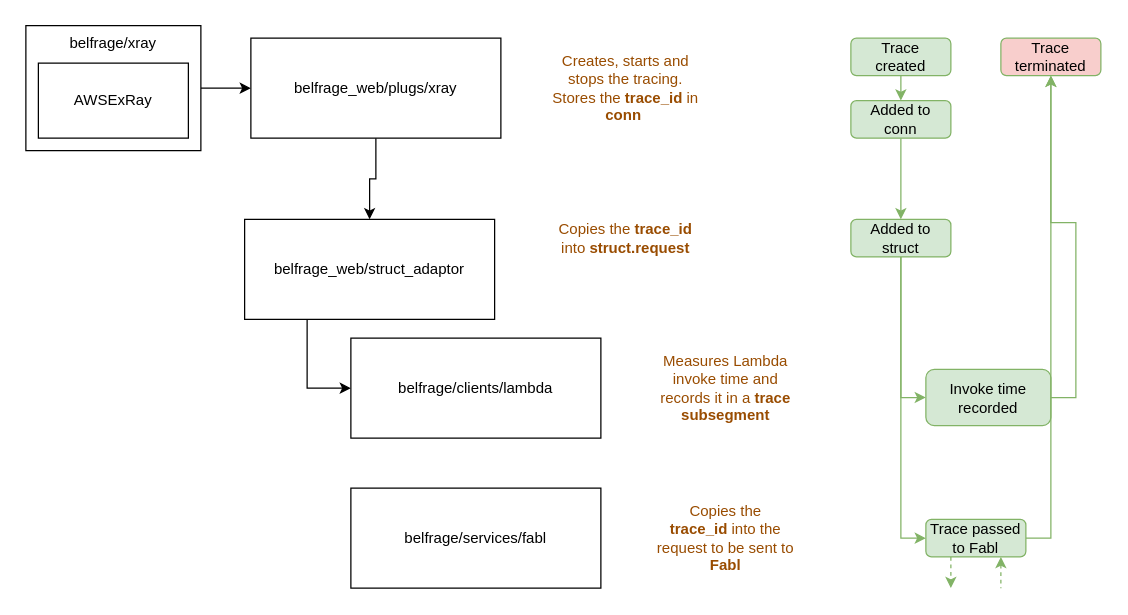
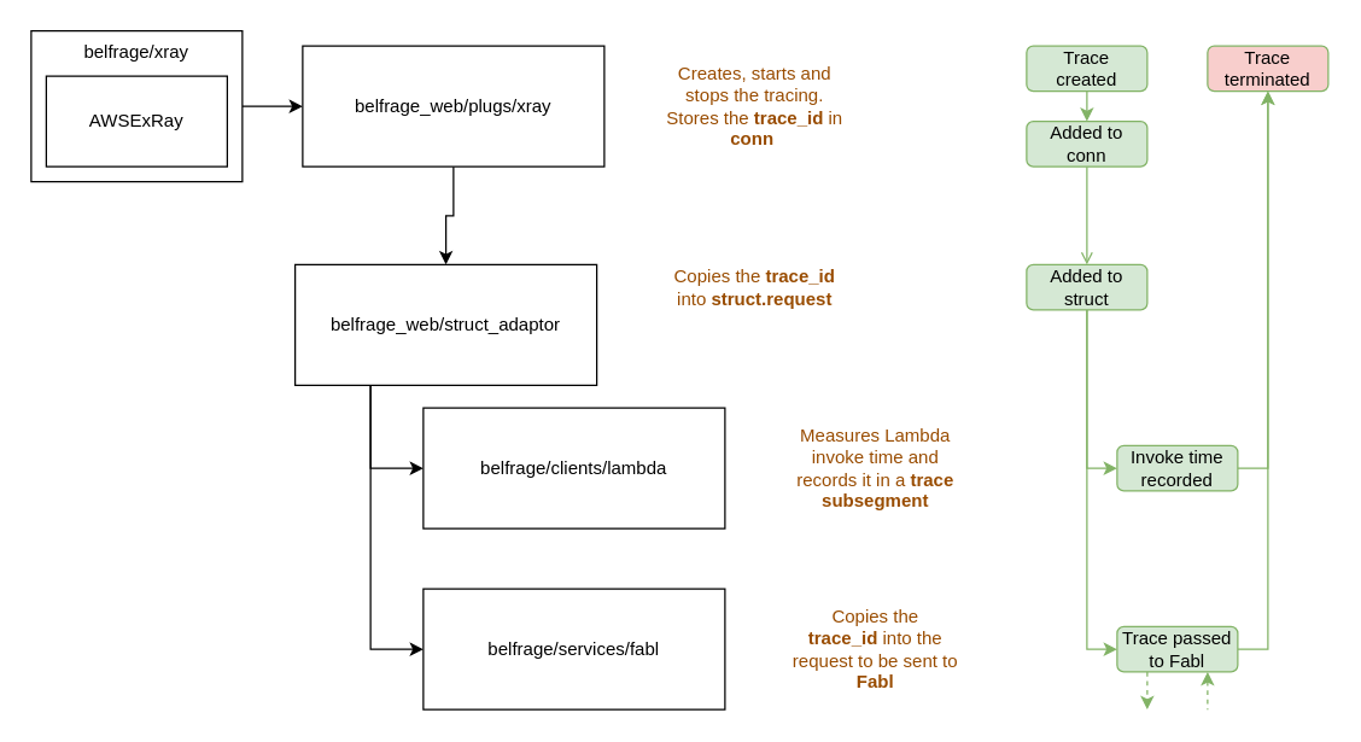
  <mxCell id="0" />
  <mxCell id="1" parent="0" />
  <mxCell id="2" style="edgeStyle=orthogonalEdgeStyle;rounded=0;orthogonalLoop=1;jettySize=auto;html=1;exitX=1;exitY=0.5;exitDx=0;exitDy=0;entryX=0;entryY=0.5;entryDx=0;entryDy=0;" edge="1" parent="1" source="3" target="6"><mxGeometry relative="1" as="geometry" /></mxCell>
  <mxCell id="3" value="belfrage/xray" style="rounded=0;whiteSpace=wrap;html=1;verticalAlign=top;" vertex="1" parent="1"><mxGeometry x="20" y="20" width="140" height="100" as="geometry" /></mxCell>
  <mxCell id="4" value="AWSExRay" style="rounded=0;whiteSpace=wrap;html=1;" vertex="1" parent="1"><mxGeometry x="30" y="50" width="120" height="60" as="geometry" /></mxCell>
  <mxCell id="5" style="edgeStyle=orthogonalEdgeStyle;rounded=0;orthogonalLoop=1;jettySize=auto;html=1;exitX=0.5;exitY=1;exitDx=0;exitDy=0;entryX=0.5;entryY=0;entryDx=0;entryDy=0;" edge="1" parent="1" source="6" target="9"><mxGeometry relative="1" as="geometry" /></mxCell>
  <mxCell id="6" value="belfrage_web/plugs/xray" style="rounded=0;whiteSpace=wrap;html=1;" vertex="1" parent="1"><mxGeometry x="200" y="30" width="200" height="80" as="geometry" /></mxCell>
  <mxCell id="7" style="edgeStyle=orthogonalEdgeStyle;rounded=0;orthogonalLoop=1;jettySize=auto;html=1;exitX=0.25;exitY=1;exitDx=0;exitDy=0;entryX=0;entryY=0.5;entryDx=0;entryDy=0;" edge="1" parent="1" source="9" target="11"><mxGeometry relative="1" as="geometry" /></mxCell>
+ <mxCell id="8" style="edgeStyle=orthogonalEdgeStyle;rounded=0;orthogonalLoop=1;jettySize=auto;html=1;exitX=0.25;exitY=1;exitDx=0;exitDy=0;entryX=0;entryY=0.5;entryDx=0;entryDy=0;" edge="1" parent="1" source="9" target="10"><mxGeometry relative="1" as="geometry" /></mxCell>
  <mxCell id="9" value="belfrage_web/struct_adaptor" style="rounded=0;whiteSpace=wrap;html=1;" vertex="1" parent="1"><mxGeometry x="195" y="175" width="200" height="80" as="geometry" /></mxCell>
  <mxCell id="10" value="belfrage/services/fabl" style="rounded=0;whiteSpace=wrap;html=1;" vertex="1" parent="1"><mxGeometry x="280" y="390" width="200" height="80" as="geometry" /></mxCell>
  <mxCell id="11" value="belfrage/clients/lambda" style="rounded=0;whiteSpace=wrap;html=1;" vertex="1" parent="1"><mxGeometry x="280" y="270" width="200" height="80" as="geometry" /></mxCell>
  <mxCell id="12" value="Creates, starts and stops the tracing. Stores the &lt;b&gt;trace_id&lt;/b&gt; in &lt;b&gt;conn&lt;/b&gt;&amp;nbsp;" style="text;html=1;strokeColor=none;fillColor=none;align=center;verticalAlign=middle;whiteSpace=wrap;rounded=0;fontColor=#994C00;" vertex="1" parent="1"><mxGeometry x="440" y="40" width="120" height="60" as="geometry" /></mxCell>
  <mxCell id="13" value="Copies the &lt;b&gt;trace_id&lt;/b&gt; into &lt;b&gt;struct.request&lt;/b&gt;" style="text;html=1;strokeColor=none;fillColor=none;align=center;verticalAlign=middle;whiteSpace=wrap;rounded=0;fontColor=#994C00;" vertex="1" parent="1"><mxGeometry x="440" y="160" width="120" height="60" as="geometry" /></mxCell>
  <mxCell id="14" value="Copies the &lt;b&gt;trace_id&lt;/b&gt;&amp;nbsp;into the request to be sent to &lt;b&gt;Fabl&lt;/b&gt;" style="text;html=1;strokeColor=none;fillColor=none;align=center;verticalAlign=middle;whiteSpace=wrap;rounded=0;fontColor=#994C00;" vertex="1" parent="1"><mxGeometry x="520" y="400" width="120" height="60" as="geometry" /></mxCell>
  <mxCell id="15" value="Measures Lambda invoke time and records it in a &lt;b&gt;trace subsegment&lt;/b&gt;" style="text;html=1;strokeColor=none;fillColor=none;align=center;verticalAlign=middle;whiteSpace=wrap;rounded=0;fontColor=#994C00;" vertex="1" parent="1"><mxGeometry x="520" y="280" width="120" height="60" as="geometry" /></mxCell>
  <mxCell id="16" style="edgeStyle=orthogonalEdgeStyle;rounded=0;orthogonalLoop=1;jettySize=auto;html=1;exitX=0.5;exitY=1;exitDx=0;exitDy=0;entryX=0.5;entryY=0;entryDx=0;entryDy=0;fontColor=#009900;fillColor=#d5e8d4;strokeColor=#82b366;" edge="1" parent="1" source="17" target="19"><mxGeometry relative="1" as="geometry" /></mxCell>
  <mxCell id="17" value="&lt;span&gt;Trace&lt;br&gt;created&lt;/span&gt;" style="rounded=1;whiteSpace=wrap;html=1;fillColor=#d5e8d4;strokeColor=#82b366;labelBackgroundColor=none;" vertex="1" parent="1"><mxGeometry x="680" y="30" width="80" height="30" as="geometry" /></mxCell>
- <mxCell id="18" style="edgeStyle=orthogonalEdgeStyle;rounded=0;orthogonalLoop=1;jettySize=auto;html=1;exitX=0.5;exitY=1;exitDx=0;exitDy=0;fontColor=#009900;fillColor=#d5e8d4;strokeColor=#82b366;" edge="1" parent="1" source="19" target="22"><mxGeometry relative="1" as="geometry" /></mxCell>
+ <mxCell id="18" style="edgeStyle=orthogonalEdgeStyle;rounded=0;orthogonalLoop=1;jettySize=auto;html=1;exitX=0.5;exitY=1;exitDx=0;exitDy=0;fontColor=#009900;fillColor=#d5e8d4;strokeColor=#82b366;endArrow=open;" edge="1" parent="1" source="19" target="22"><mxGeometry relative="1" as="geometry" /></mxCell>
  <mxCell id="19" value="Added to&lt;br&gt;conn" style="rounded=1;whiteSpace=wrap;html=1;fillColor=#d5e8d4;strokeColor=#82b366;labelBackgroundColor=none;" vertex="1" parent="1"><mxGeometry x="680" y="80" width="80" height="30" as="geometry" /></mxCell>
  <mxCell id="20" style="edgeStyle=orthogonalEdgeStyle;rounded=0;orthogonalLoop=1;jettySize=auto;html=1;exitX=0.5;exitY=1;exitDx=0;exitDy=0;entryX=0;entryY=0.5;entryDx=0;entryDy=0;fontColor=#009900;fillColor=#d5e8d4;strokeColor=#82b366;" edge="1" parent="1" source="22" target="24"><mxGeometry relative="1" as="geometry" /></mxCell>
  <mxCell id="21" style="edgeStyle=orthogonalEdgeStyle;rounded=0;orthogonalLoop=1;jettySize=auto;html=1;exitX=0.5;exitY=1;exitDx=0;exitDy=0;entryX=0;entryY=0.5;entryDx=0;entryDy=0;fontColor=#009900;fillColor=#d5e8d4;strokeColor=#82b366;" edge="1" parent="1" source="22" target="29"><mxGeometry relative="1" as="geometry" /></mxCell>
  <mxCell id="22" value="&lt;span&gt;Added to struct&lt;/span&gt;" style="rounded=1;whiteSpace=wrap;html=1;fillColor=#d5e8d4;strokeColor=#82b366;labelBackgroundColor=none;" vertex="1" parent="1"><mxGeometry x="680" y="175" width="80" height="30" as="geometry" /></mxCell>
  <mxCell id="23" style="edgeStyle=orthogonalEdgeStyle;rounded=0;orthogonalLoop=1;jettySize=auto;html=1;exitX=1;exitY=0.5;exitDx=0;exitDy=0;entryX=0.5;entryY=1;entryDx=0;entryDy=0;fontColor=#009900;fillColor=#d5e8d4;strokeColor=#82b366;" edge="1" parent="1" source="24" target="25"><mxGeometry relative="1" as="geometry" /></mxCell>
- <mxCell id="24" value="Invoke time&lt;br&gt;recorded" style="rounded=1;whiteSpace=wrap;html=1;fillColor=#d5e8d4;strokeColor=#82b366;labelBackgroundColor=none;" vertex="1" parent="1"><mxGeometry x="740" y="295" width="100" height="45" as="geometry" /></mxCell>
+ <mxCell id="24" value="Invoke time&lt;br&gt;recorded" style="rounded=1;whiteSpace=wrap;html=1;fillColor=#d5e8d4;strokeColor=#82b366;labelBackgroundColor=none;" vertex="1" parent="1"><mxGeometry x="740" y="295" width="80" height="30" as="geometry" /></mxCell>
  <mxCell id="25" value="&lt;span&gt;Trace terminated&lt;/span&gt;" style="rounded=1;whiteSpace=wrap;html=1;fillColor=#f8cecc;strokeColor=#82b366;labelBackgroundColor=none;" vertex="1" parent="1"><mxGeometry x="800" y="30" width="80" height="30" as="geometry" /></mxCell>
  <mxCell id="26" style="edgeStyle=orthogonalEdgeStyle;rounded=0;orthogonalLoop=1;jettySize=auto;html=1;exitX=1;exitY=0.5;exitDx=0;exitDy=0;fontColor=#009900;fillColor=#d5e8d4;strokeColor=#82b366;" edge="1" parent="1" source="29" target="25"><mxGeometry relative="1" as="geometry" /></mxCell>
  <mxCell id="27" style="edgeStyle=orthogonalEdgeStyle;rounded=0;orthogonalLoop=1;jettySize=auto;html=1;exitX=0.25;exitY=1;exitDx=0;exitDy=0;fontColor=#009900;dashed=1;fillColor=#d5e8d4;strokeColor=#82b366;" edge="1" parent="1" source="29"><mxGeometry relative="1" as="geometry"><mxPoint x="760" y="470" as="targetPoint" /></mxGeometry></mxCell>
  <mxCell id="28" style="edgeStyle=orthogonalEdgeStyle;rounded=0;orthogonalLoop=1;jettySize=auto;html=1;exitX=0.75;exitY=1;exitDx=0;exitDy=0;fontColor=#009900;endArrow=none;endFill=0;dashed=1;fillColor=#d5e8d4;strokeColor=#82b366;startArrow=classic;startFill=1;" edge="1" parent="1" source="29"><mxGeometry relative="1" as="geometry"><mxPoint x="800" y="470" as="targetPoint" /></mxGeometry></mxCell>
  <mxCell id="29" value="&lt;span&gt;Trace passed to Fabl&lt;/span&gt;" style="rounded=1;whiteSpace=wrap;html=1;fillColor=#d5e8d4;strokeColor=#82b366;labelBackgroundColor=none;" vertex="1" parent="1"><mxGeometry x="740" y="415" width="80" height="30" as="geometry" /></mxCell>
